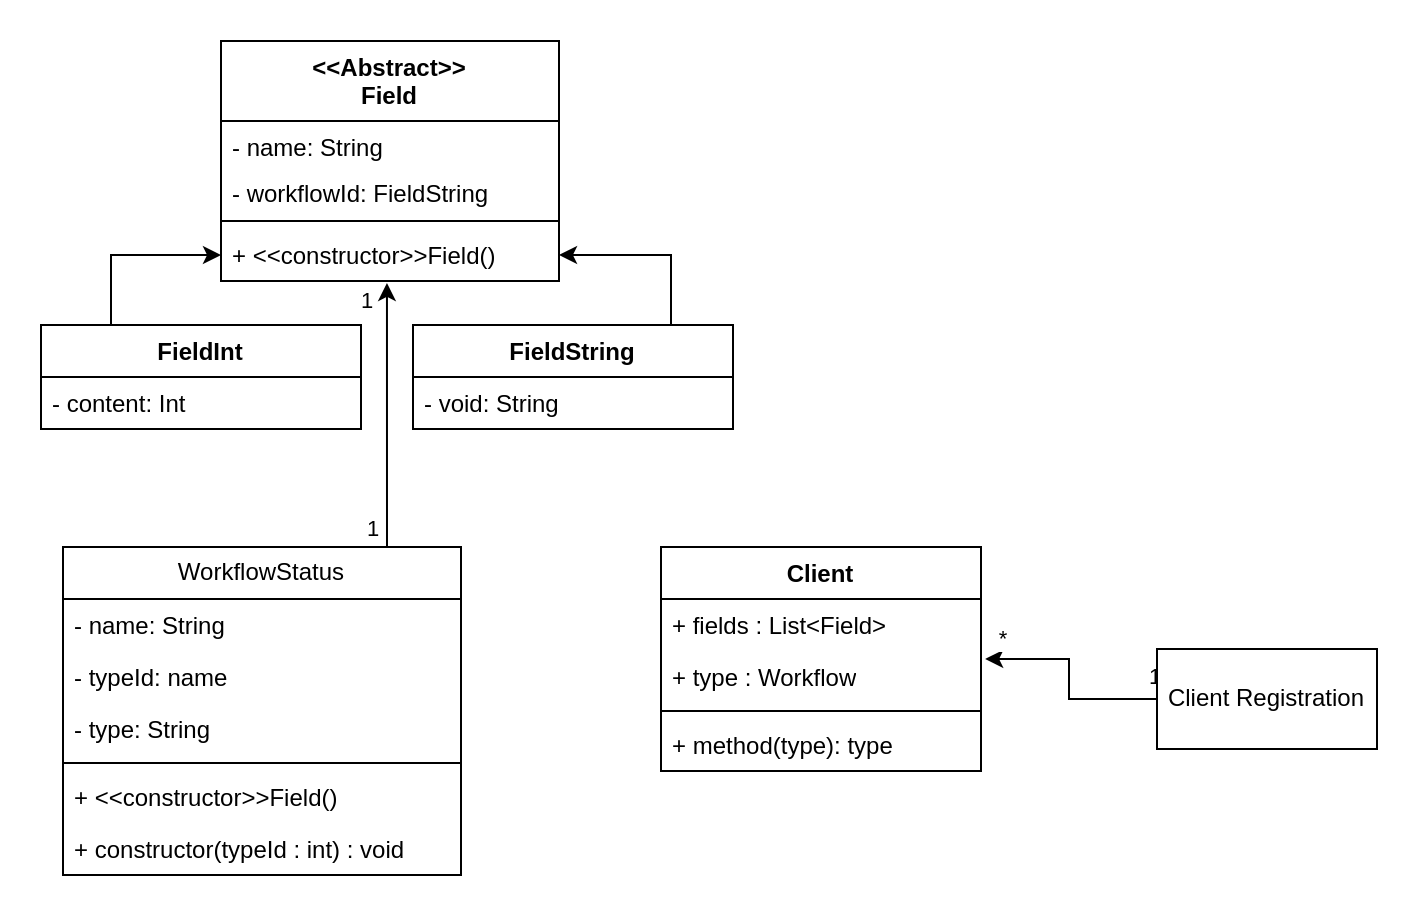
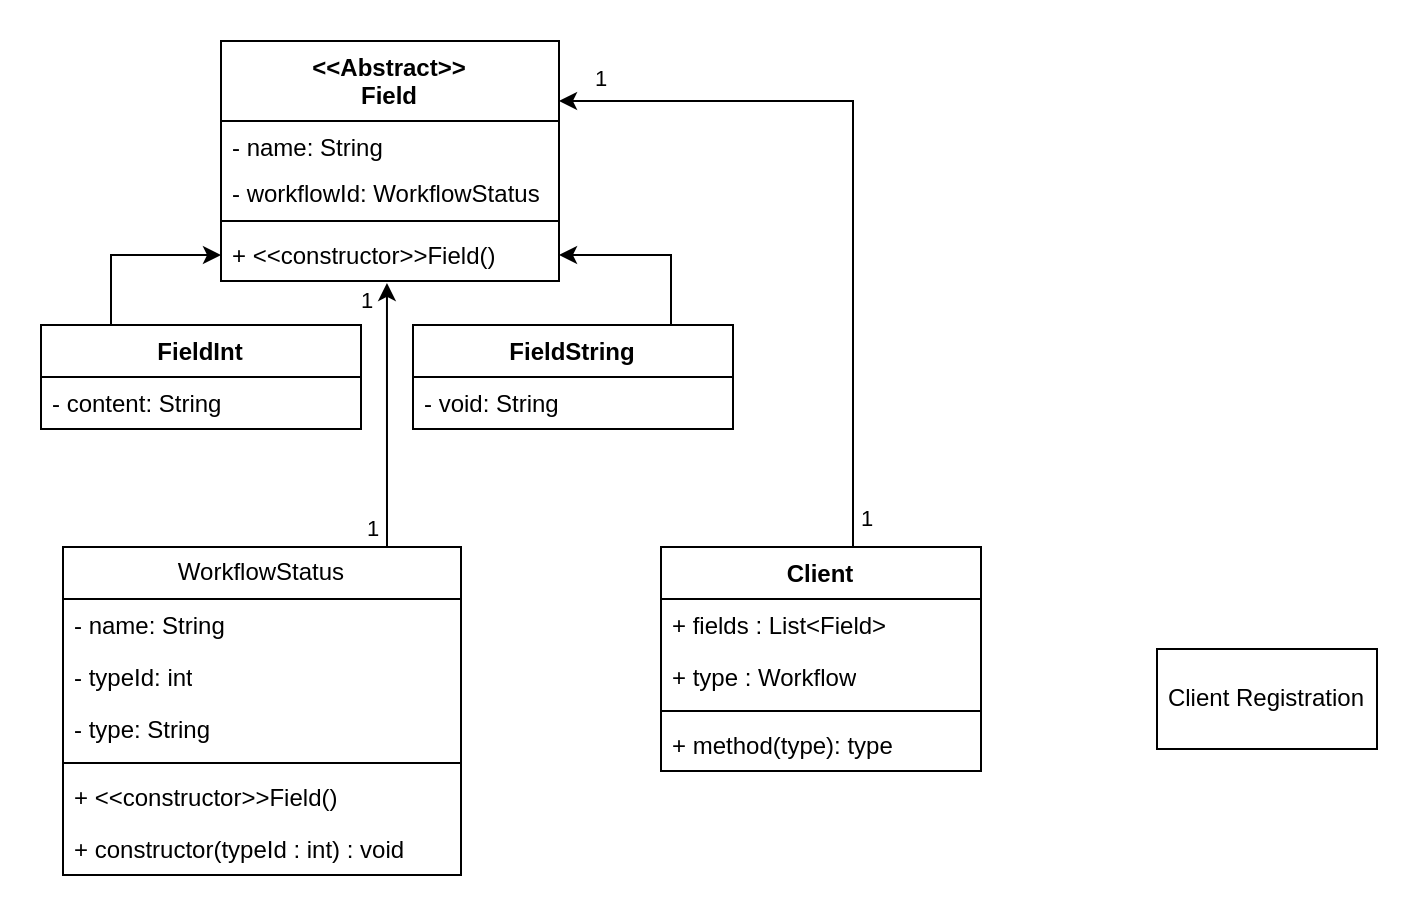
  <mxCell id="0" />
  <mxCell id="1" parent="0" />
  <mxCell id="2" value="WorkflowStatus" style="swimlane;fontStyle=0;childLayout=stackLayout;horizontal=1;startSize=26;fillColor=none;horizontalStack=0;resizeParent=1;resizeParentMax=0;resizeLast=0;collapsible=1;marginBottom=0;whiteSpace=wrap;html=1;" vertex="1" parent="1"><mxGeometry x="31" y="273" width="199" height="164" as="geometry" /></mxCell>
  <mxCell id="3" value="- name: String" style="text;strokeColor=none;fillColor=none;align=left;verticalAlign=top;spacingLeft=4;spacingRight=4;overflow=hidden;rotatable=0;points=[[0,0.5],[1,0.5]];portConstraint=eastwest;whiteSpace=wrap;html=1;" vertex="1" parent="2"><mxGeometry y="26" width="199" height="26" as="geometry" /></mxCell>
- <mxCell id="4" value="- typeId: name" style="text;strokeColor=none;fillColor=none;align=left;verticalAlign=top;spacingLeft=4;spacingRight=4;overflow=hidden;rotatable=0;points=[[0,0.5],[1,0.5]];portConstraint=eastwest;whiteSpace=wrap;html=1;" vertex="1" parent="2"><mxGeometry y="52" width="199" height="26" as="geometry" /></mxCell>
+ <mxCell id="4" value="- typeId: int" style="text;strokeColor=none;fillColor=none;align=left;verticalAlign=top;spacingLeft=4;spacingRight=4;overflow=hidden;rotatable=0;points=[[0,0.5],[1,0.5]];portConstraint=eastwest;whiteSpace=wrap;html=1;" vertex="1" parent="2"><mxGeometry y="52" width="199" height="26" as="geometry" /></mxCell>
  <mxCell id="5" value="- type: String" style="text;strokeColor=none;fillColor=none;align=left;verticalAlign=top;spacingLeft=4;spacingRight=4;overflow=hidden;rotatable=0;points=[[0,0.5],[1,0.5]];portConstraint=eastwest;whiteSpace=wrap;html=1;" vertex="1" parent="2"><mxGeometry y="78" width="199" height="26" as="geometry" /></mxCell>
  <mxCell id="6" value="" style="line;strokeWidth=1;fillColor=none;align=left;verticalAlign=middle;spacingTop=-1;spacingLeft=3;spacingRight=3;rotatable=0;labelPosition=right;points=[];portConstraint=eastwest;strokeColor=inherit;" vertex="1" parent="2"><mxGeometry y="104" width="199" height="8" as="geometry" /></mxCell>
  <mxCell id="7" value="+ &amp;lt;&amp;lt;constructor&amp;gt;&amp;gt;Field()" style="text;strokeColor=none;fillColor=none;align=left;verticalAlign=top;spacingLeft=4;spacingRight=4;overflow=hidden;rotatable=0;points=[[0,0.5],[1,0.5]];portConstraint=eastwest;whiteSpace=wrap;html=1;" vertex="1" parent="2"><mxGeometry y="112" width="199" height="26" as="geometry" /></mxCell>
  <mxCell id="8" value="+ constructor(typeId : int) : void" style="text;strokeColor=none;fillColor=none;align=left;verticalAlign=top;spacingLeft=4;spacingRight=4;overflow=hidden;rotatable=0;points=[[0,0.5],[1,0.5]];portConstraint=eastwest;whiteSpace=wrap;html=1;" vertex="1" parent="2"><mxGeometry y="138" width="199" height="26" as="geometry" /></mxCell>
  <mxCell id="9" style="edgeStyle=orthogonalEdgeStyle;rounded=0;orthogonalLoop=1;jettySize=auto;html=1;entryX=1;entryY=0.5;entryDx=0;entryDy=0;" edge="1" parent="1" source="10" target="30"><mxGeometry relative="1" as="geometry"><Array as="points"><mxPoint x="335" y="127" /></Array></mxGeometry></mxCell>
  <mxCell id="10" value="FieldString" style="swimlane;fontStyle=1;align=center;verticalAlign=top;childLayout=stackLayout;horizontal=1;startSize=26;horizontalStack=0;resizeParent=1;resizeParentMax=0;resizeLast=0;collapsible=1;marginBottom=0;whiteSpace=wrap;html=1;" vertex="1" parent="1"><mxGeometry x="206" y="162" width="160" height="52" as="geometry" /></mxCell>
  <mxCell id="11" value="- void: String" style="text;strokeColor=none;fillColor=none;align=left;verticalAlign=top;spacingLeft=4;spacingRight=4;overflow=hidden;rotatable=0;points=[[0,0.5],[1,0.5]];portConstraint=eastwest;whiteSpace=wrap;html=1;" vertex="1" parent="10"><mxGeometry y="26" width="160" height="26" as="geometry" /></mxCell>
  <mxCell id="12" style="edgeStyle=orthogonalEdgeStyle;rounded=0;orthogonalLoop=1;jettySize=auto;html=1;entryX=0.491;entryY=1.038;entryDx=0;entryDy=0;entryPerimeter=0;exitX=0.824;exitY=0;exitDx=0;exitDy=0;exitPerimeter=0;" edge="1" parent="1" source="2" target="30"><mxGeometry relative="1" as="geometry"><Array as="points"><mxPoint x="193" y="273" /></Array></mxGeometry></mxCell>
  <mxCell id="13" value="1" style="edgeLabel;html=1;align=center;verticalAlign=middle;resizable=0;points=[];" vertex="1" connectable="0" parent="12"><mxGeometry x="-0.855" relative="1" as="geometry"><mxPoint x="-7" y="-1" as="offset" /></mxGeometry></mxCell>
  <mxCell id="14" value="1" style="edgeLabel;html=1;align=center;verticalAlign=middle;resizable=0;points=[];" vertex="1" connectable="0" parent="12"><mxGeometry x="0.798" y="3" relative="1" as="geometry"><mxPoint x="-7" y="-5" as="offset" /></mxGeometry></mxCell>
+ <mxCell id="15" style="edgeStyle=orthogonalEdgeStyle;rounded=0;orthogonalLoop=1;jettySize=auto;html=1;entryX=1;entryY=0.25;entryDx=0;entryDy=0;" edge="1" parent="1" source="18" target="26"><mxGeometry relative="1" as="geometry"><Array as="points"><mxPoint x="426" y="50" /></Array></mxGeometry></mxCell>
+ <mxCell id="16" value="1" style="edgeLabel;html=1;align=center;verticalAlign=middle;resizable=0;points=[];" vertex="1" connectable="0" parent="15"><mxGeometry x="-0.903" y="1" relative="1" as="geometry"><mxPoint x="7" y="3" as="offset" /></mxGeometry></mxCell>
+ <mxCell id="17" value="1" style="edgeLabel;html=1;align=center;verticalAlign=middle;resizable=0;points=[];" vertex="1" connectable="0" parent="15"><mxGeometry x="0.892" relative="1" as="geometry"><mxPoint y="-12" as="offset" /></mxGeometry></mxCell>
  <mxCell id="18" value="Client" style="swimlane;fontStyle=1;align=center;verticalAlign=top;childLayout=stackLayout;horizontal=1;startSize=26;horizontalStack=0;resizeParent=1;resizeParentMax=0;resizeLast=0;collapsible=1;marginBottom=0;whiteSpace=wrap;html=1;" vertex="1" parent="1"><mxGeometry x="330" y="273" width="160" height="112" as="geometry" /></mxCell>
  <mxCell id="19" value="+ fields : List&amp;lt;Field&amp;gt;" style="text;strokeColor=none;fillColor=none;align=left;verticalAlign=top;spacingLeft=4;spacingRight=4;overflow=hidden;rotatable=0;points=[[0,0.5],[1,0.5]];portConstraint=eastwest;whiteSpace=wrap;html=1;" vertex="1" parent="18"><mxGeometry y="26" width="160" height="26" as="geometry" /></mxCell>
  <mxCell id="20" value="+ type : Workflow" style="text;strokeColor=none;fillColor=none;align=left;verticalAlign=top;spacingLeft=4;spacingRight=4;overflow=hidden;rotatable=0;points=[[0,0.5],[1,0.5]];portConstraint=eastwest;whiteSpace=wrap;html=1;" vertex="1" parent="18"><mxGeometry y="52" width="160" height="26" as="geometry" /></mxCell>
  <mxCell id="21" value="" style="line;strokeWidth=1;fillColor=none;align=left;verticalAlign=middle;spacingTop=-1;spacingLeft=3;spacingRight=3;rotatable=0;labelPosition=right;points=[];portConstraint=eastwest;strokeColor=inherit;" vertex="1" parent="18"><mxGeometry y="78" width="160" height="8" as="geometry" /></mxCell>
  <mxCell id="22" value="+ method(type): type" style="text;strokeColor=none;fillColor=none;align=left;verticalAlign=top;spacingLeft=4;spacingRight=4;overflow=hidden;rotatable=0;points=[[0,0.5],[1,0.5]];portConstraint=eastwest;whiteSpace=wrap;html=1;" vertex="1" parent="18"><mxGeometry y="86" width="160" height="26" as="geometry" /></mxCell>
  <mxCell id="23" style="edgeStyle=orthogonalEdgeStyle;rounded=0;orthogonalLoop=1;jettySize=auto;html=1;entryX=0;entryY=0.5;entryDx=0;entryDy=0;" edge="1" parent="1" source="24" target="30"><mxGeometry relative="1" as="geometry"><Array as="points"><mxPoint x="55" y="127" /></Array></mxGeometry></mxCell>
  <mxCell id="24" value="FieldInt" style="swimlane;fontStyle=1;align=center;verticalAlign=top;childLayout=stackLayout;horizontal=1;startSize=26;horizontalStack=0;resizeParent=1;resizeParentMax=0;resizeLast=0;collapsible=1;marginBottom=0;whiteSpace=wrap;html=1;" vertex="1" parent="1"><mxGeometry x="20" y="162" width="160" height="52" as="geometry" /></mxCell>
- <mxCell id="25" value="- content: Int" style="text;strokeColor=none;fillColor=none;align=left;verticalAlign=top;spacingLeft=4;spacingRight=4;overflow=hidden;rotatable=0;points=[[0,0.5],[1,0.5]];portConstraint=eastwest;whiteSpace=wrap;html=1;" vertex="1" parent="24"><mxGeometry y="26" width="160" height="26" as="geometry" /></mxCell>
+ <mxCell id="25" value="- content: String" style="text;strokeColor=none;fillColor=none;align=left;verticalAlign=top;spacingLeft=4;spacingRight=4;overflow=hidden;rotatable=0;points=[[0,0.5],[1,0.5]];portConstraint=eastwest;whiteSpace=wrap;html=1;" vertex="1" parent="24"><mxGeometry y="26" width="160" height="26" as="geometry" /></mxCell>
  <mxCell id="26" value="&amp;lt;&amp;lt;Abstract&amp;gt;&amp;gt;&lt;br style=&quot;font-size: 12px;&quot;&gt;Field" style="swimlane;fontStyle=1;align=center;verticalAlign=top;childLayout=stackLayout;horizontal=1;startSize=40;horizontalStack=0;resizeParent=1;resizeParentMax=0;resizeLast=0;collapsible=1;marginBottom=0;whiteSpace=wrap;html=1;fontSize=12;strokeWidth=1;perimeterSpacing=0;swimlaneLine=1;" vertex="1" parent="1"><mxGeometry x="110" y="20" width="169" height="120" as="geometry" /></mxCell>
  <mxCell id="27" value="- name: String" style="text;strokeColor=none;fillColor=none;align=left;verticalAlign=top;spacingLeft=4;spacingRight=4;overflow=hidden;rotatable=0;points=[[0,0.5],[1,0.5]];portConstraint=eastwest;whiteSpace=wrap;html=1;" vertex="1" parent="26"><mxGeometry y="40" width="169" height="23" as="geometry" /></mxCell>
- <mxCell id="28" value="- workflowId: FieldString" style="text;strokeColor=none;fillColor=none;align=left;verticalAlign=top;spacingLeft=4;spacingRight=4;overflow=hidden;rotatable=0;points=[[0,0.5],[1,0.5]];portConstraint=eastwest;whiteSpace=wrap;html=1;" vertex="1" parent="26"><mxGeometry y="63" width="169" height="23" as="geometry" /></mxCell>
+ <mxCell id="28" value="- workflowId: WorkflowStatus" style="text;strokeColor=none;fillColor=none;align=left;verticalAlign=top;spacingLeft=4;spacingRight=4;overflow=hidden;rotatable=0;points=[[0,0.5],[1,0.5]];portConstraint=eastwest;whiteSpace=wrap;html=1;" vertex="1" parent="26"><mxGeometry y="63" width="169" height="23" as="geometry" /></mxCell>
  <mxCell id="29" value="" style="line;strokeWidth=1;fillColor=none;align=left;verticalAlign=middle;spacingTop=-1;spacingLeft=3;spacingRight=3;rotatable=0;labelPosition=right;points=[];portConstraint=eastwest;strokeColor=inherit;" vertex="1" parent="26"><mxGeometry y="86" width="169" height="8" as="geometry" /></mxCell>
  <mxCell id="30" value="+ &amp;lt;&amp;lt;constructor&amp;gt;&amp;gt;Field()" style="text;strokeColor=none;fillColor=none;align=left;verticalAlign=top;spacingLeft=4;spacingRight=4;overflow=hidden;rotatable=0;points=[[0,0.5],[1,0.5]];portConstraint=eastwest;whiteSpace=wrap;html=1;" vertex="1" parent="26"><mxGeometry y="94" width="169" height="26" as="geometry" /></mxCell>
- <mxCell id="31" style="edgeStyle=orthogonalEdgeStyle;rounded=0;orthogonalLoop=1;jettySize=auto;html=1;entryX=1.013;entryY=0.154;entryDx=0;entryDy=0;entryPerimeter=0;" edge="1" parent="1" source="34" target="20"><mxGeometry relative="1" as="geometry" /></mxCell>
- <mxCell id="32" value="1" style="edgeLabel;html=1;align=center;verticalAlign=middle;resizable=0;points=[];" vertex="1" connectable="0" parent="31"><mxGeometry x="-0.029" y="-3" relative="1" as="geometry"><mxPoint x="39" y="-5" as="offset" /></mxGeometry></mxCell>
- <mxCell id="33" value="*" style="edgeLabel;html=1;align=center;verticalAlign=middle;resizable=0;points=[];" vertex="1" connectable="0" parent="31"><mxGeometry x="0.506" relative="1" as="geometry"><mxPoint x="-18" y="-11" as="offset" /></mxGeometry></mxCell>
  <mxCell id="34" value="Client Registration" style="html=1;whiteSpace=wrap;" vertex="1" parent="1"><mxGeometry x="578" y="324" width="110" height="50" as="geometry" /></mxCell>
